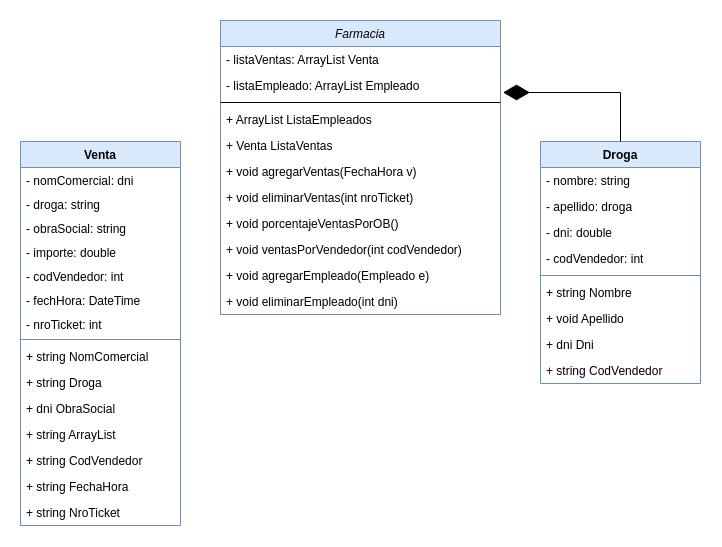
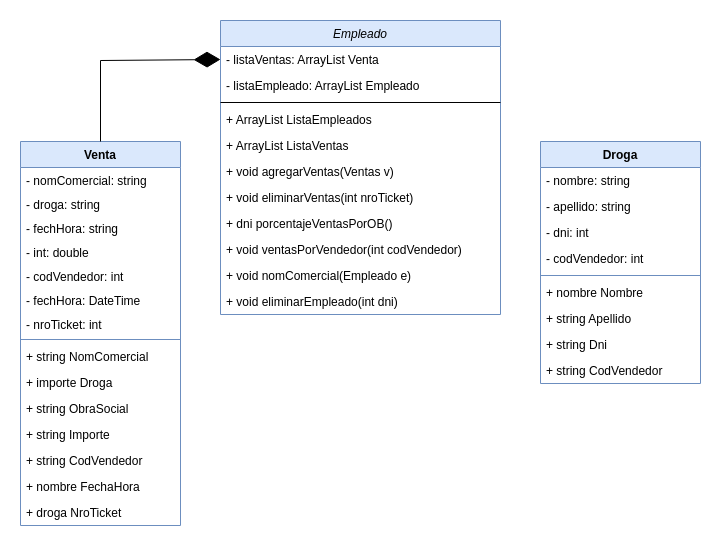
  <mxCell id="0" />
  <mxCell id="1" parent="0" />
- <mxCell id="2" value="Farmacia" style="swimlane;fontStyle=2;align=center;verticalAlign=top;childLayout=stackLayout;horizontal=1;startSize=26;horizontalStack=0;resizeParent=1;resizeLast=0;collapsible=1;marginBottom=0;rounded=0;shadow=0;strokeWidth=1;fillColor=#dae8fc;strokeColor=#6c8ebf;" parent="1" vertex="1"><mxGeometry x="220" y="20" width="280" height="294" as="geometry"><mxRectangle x="230" y="140" width="160" height="26" as="alternateBounds" /></mxGeometry></mxCell>
+ <mxCell id="2" value="Empleado" style="swimlane;fontStyle=2;align=center;verticalAlign=top;childLayout=stackLayout;horizontal=1;startSize=26;horizontalStack=0;resizeParent=1;resizeLast=0;collapsible=1;marginBottom=0;rounded=0;shadow=0;strokeWidth=1;fillColor=#dae8fc;strokeColor=#6c8ebf;" parent="1" vertex="1"><mxGeometry x="220" y="20" width="280" height="294" as="geometry"><mxRectangle x="230" y="140" width="160" height="26" as="alternateBounds" /></mxGeometry></mxCell>
  <mxCell id="3" value="- listaVentas: ArrayList Venta" style="text;align=left;verticalAlign=top;spacingLeft=4;spacingRight=4;overflow=hidden;rotatable=0;points=[[0,0.5],[1,0.5]];portConstraint=eastwest;" parent="2" vertex="1"><mxGeometry y="26" width="280" height="26" as="geometry" /></mxCell>
  <mxCell id="4" value="- listaEmpleado: ArrayList Empleado" style="text;align=left;verticalAlign=top;spacingLeft=4;spacingRight=4;overflow=hidden;rotatable=0;points=[[0,0.5],[1,0.5]];portConstraint=eastwest;rounded=0;shadow=0;html=0;" parent="2" vertex="1"><mxGeometry y="52" width="280" height="26" as="geometry" /></mxCell>
  <mxCell id="5" value="" style="line;html=1;strokeWidth=1;align=left;verticalAlign=middle;spacingTop=-1;spacingLeft=3;spacingRight=3;rotatable=0;labelPosition=right;points=[];portConstraint=eastwest;" parent="2" vertex="1"><mxGeometry y="78" width="280" height="8" as="geometry" /></mxCell>
  <mxCell id="6" value="+ ArrayList ListaEmpleados" style="text;align=left;verticalAlign=top;spacingLeft=4;spacingRight=4;overflow=hidden;rotatable=0;points=[[0,0.5],[1,0.5]];portConstraint=eastwest;rounded=0;shadow=0;html=0;" vertex="1" parent="2"><mxGeometry y="86" width="280" height="26" as="geometry" /></mxCell>
- <mxCell id="7" value="+ Venta ListaVentas" style="text;align=left;verticalAlign=top;spacingLeft=4;spacingRight=4;overflow=hidden;rotatable=0;points=[[0,0.5],[1,0.5]];portConstraint=eastwest;rounded=0;shadow=0;html=0;" vertex="1" parent="2"><mxGeometry y="112" width="280" height="26" as="geometry" /></mxCell>
- <mxCell id="8" value="+ void agregarVentas(FechaHora v)" style="text;align=left;verticalAlign=top;spacingLeft=4;spacingRight=4;overflow=hidden;rotatable=0;points=[[0,0.5],[1,0.5]];portConstraint=eastwest;rounded=0;shadow=0;html=0;" vertex="1" parent="2"><mxGeometry y="138" width="280" height="26" as="geometry" /></mxCell>
+ <mxCell id="7" value="+ ArrayList ListaVentas" style="text;align=left;verticalAlign=top;spacingLeft=4;spacingRight=4;overflow=hidden;rotatable=0;points=[[0,0.5],[1,0.5]];portConstraint=eastwest;rounded=0;shadow=0;html=0;" vertex="1" parent="2"><mxGeometry y="112" width="280" height="26" as="geometry" /></mxCell>
+ <mxCell id="8" value="+ void agregarVentas(Ventas v)" style="text;align=left;verticalAlign=top;spacingLeft=4;spacingRight=4;overflow=hidden;rotatable=0;points=[[0,0.5],[1,0.5]];portConstraint=eastwest;rounded=0;shadow=0;html=0;" vertex="1" parent="2"><mxGeometry y="138" width="280" height="26" as="geometry" /></mxCell>
  <mxCell id="9" value="+ void eliminarVentas(int nroTicket)" style="text;align=left;verticalAlign=top;spacingLeft=4;spacingRight=4;overflow=hidden;rotatable=0;points=[[0,0.5],[1,0.5]];portConstraint=eastwest;rounded=0;shadow=0;html=0;" vertex="1" parent="2"><mxGeometry y="164" width="280" height="26" as="geometry" /></mxCell>
- <mxCell id="10" value="+ void porcentajeVentasPorOB()" style="text;align=left;verticalAlign=top;spacingLeft=4;spacingRight=4;overflow=hidden;rotatable=0;points=[[0,0.5],[1,0.5]];portConstraint=eastwest;rounded=0;shadow=0;html=0;" vertex="1" parent="2"><mxGeometry y="190" width="280" height="26" as="geometry" /></mxCell>
+ <mxCell id="10" value="+ dni porcentajeVentasPorOB()" style="text;align=left;verticalAlign=top;spacingLeft=4;spacingRight=4;overflow=hidden;rotatable=0;points=[[0,0.5],[1,0.5]];portConstraint=eastwest;rounded=0;shadow=0;html=0;" vertex="1" parent="2"><mxGeometry y="190" width="280" height="26" as="geometry" /></mxCell>
  <mxCell id="11" value="+ void ventasPorVendedor(int codVendedor)" style="text;align=left;verticalAlign=top;spacingLeft=4;spacingRight=4;overflow=hidden;rotatable=0;points=[[0,0.5],[1,0.5]];portConstraint=eastwest;rounded=0;shadow=0;html=0;" vertex="1" parent="2"><mxGeometry y="216" width="280" height="26" as="geometry" /></mxCell>
- <mxCell id="12" value="+ void agregarEmpleado(Empleado e)" style="text;align=left;verticalAlign=top;spacingLeft=4;spacingRight=4;overflow=hidden;rotatable=0;points=[[0,0.5],[1,0.5]];portConstraint=eastwest;rounded=0;shadow=0;html=0;" vertex="1" parent="2"><mxGeometry y="242" width="280" height="26" as="geometry" /></mxCell>
+ <mxCell id="12" value="+ void nomComercial(Empleado e)" style="text;align=left;verticalAlign=top;spacingLeft=4;spacingRight=4;overflow=hidden;rotatable=0;points=[[0,0.5],[1,0.5]];portConstraint=eastwest;rounded=0;shadow=0;html=0;" vertex="1" parent="2"><mxGeometry y="242" width="280" height="26" as="geometry" /></mxCell>
  <mxCell id="13" value="+ void eliminarEmpleado(int dni)" style="text;align=left;verticalAlign=top;spacingLeft=4;spacingRight=4;overflow=hidden;rotatable=0;points=[[0,0.5],[1,0.5]];portConstraint=eastwest;rounded=0;shadow=0;html=0;" vertex="1" parent="2"><mxGeometry y="268" width="280" height="26" as="geometry" /></mxCell>
  <mxCell id="14" value="Venta" style="swimlane;fontStyle=1;align=center;verticalAlign=top;childLayout=stackLayout;horizontal=1;startSize=26;horizontalStack=0;resizeParent=1;resizeParentMax=0;resizeLast=0;collapsible=1;marginBottom=0;fillColor=#dae8fc;strokeColor=#6c8ebf;" parent="1" vertex="1"><mxGeometry x="20" y="141" width="160" height="384" as="geometry" /></mxCell>
- <mxCell id="15" value="- nomComercial: dni" style="text;strokeColor=none;fillColor=none;align=left;verticalAlign=top;spacingLeft=4;spacingRight=4;overflow=hidden;rotatable=0;points=[[0,0.5],[1,0.5]];portConstraint=eastwest;" parent="14" vertex="1"><mxGeometry y="26" width="160" height="24" as="geometry" /></mxCell>
+ <mxCell id="15" value="- nomComercial: string" style="text;strokeColor=none;fillColor=none;align=left;verticalAlign=top;spacingLeft=4;spacingRight=4;overflow=hidden;rotatable=0;points=[[0,0.5],[1,0.5]];portConstraint=eastwest;" parent="14" vertex="1"><mxGeometry y="26" width="160" height="24" as="geometry" /></mxCell>
  <mxCell id="16" value="- droga: string" style="text;strokeColor=none;fillColor=none;align=left;verticalAlign=top;spacingLeft=4;spacingRight=4;overflow=hidden;rotatable=0;points=[[0,0.5],[1,0.5]];portConstraint=eastwest;" parent="14" vertex="1"><mxGeometry y="50" width="160" height="24" as="geometry" /></mxCell>
- <mxCell id="17" value="- obraSocial: string" style="text;strokeColor=none;fillColor=none;align=left;verticalAlign=top;spacingLeft=4;spacingRight=4;overflow=hidden;rotatable=0;points=[[0,0.5],[1,0.5]];portConstraint=eastwest;" parent="14" vertex="1"><mxGeometry y="74" width="160" height="24" as="geometry" /></mxCell>
- <mxCell id="18" value="- importe: double" style="text;strokeColor=none;fillColor=none;align=left;verticalAlign=top;spacingLeft=4;spacingRight=4;overflow=hidden;rotatable=0;points=[[0,0.5],[1,0.5]];portConstraint=eastwest;" parent="14" vertex="1"><mxGeometry y="98" width="160" height="24" as="geometry" /></mxCell>
+ <mxCell id="17" value="- fechHora: string" style="text;strokeColor=none;fillColor=none;align=left;verticalAlign=top;spacingLeft=4;spacingRight=4;overflow=hidden;rotatable=0;points=[[0,0.5],[1,0.5]];portConstraint=eastwest;" parent="14" vertex="1"><mxGeometry y="74" width="160" height="24" as="geometry" /></mxCell>
+ <mxCell id="18" value="- int: double" style="text;strokeColor=none;fillColor=none;align=left;verticalAlign=top;spacingLeft=4;spacingRight=4;overflow=hidden;rotatable=0;points=[[0,0.5],[1,0.5]];portConstraint=eastwest;" parent="14" vertex="1"><mxGeometry y="98" width="160" height="24" as="geometry" /></mxCell>
  <mxCell id="19" value="- codVendedor: int" style="text;strokeColor=none;fillColor=none;align=left;verticalAlign=top;spacingLeft=4;spacingRight=4;overflow=hidden;rotatable=0;points=[[0,0.5],[1,0.5]];portConstraint=eastwest;" parent="14" vertex="1"><mxGeometry y="122" width="160" height="24" as="geometry" /></mxCell>
  <mxCell id="20" value="- fechHora: DateTime" style="text;strokeColor=none;fillColor=none;align=left;verticalAlign=top;spacingLeft=4;spacingRight=4;overflow=hidden;rotatable=0;points=[[0,0.5],[1,0.5]];portConstraint=eastwest;" parent="14" vertex="1"><mxGeometry y="146" width="160" height="24" as="geometry" /></mxCell>
  <mxCell id="21" value="- nroTicket: int" style="text;strokeColor=none;fillColor=none;align=left;verticalAlign=top;spacingLeft=4;spacingRight=4;overflow=hidden;rotatable=0;points=[[0,0.5],[1,0.5]];portConstraint=eastwest;" parent="14" vertex="1"><mxGeometry y="170" width="160" height="24" as="geometry" /></mxCell>
  <mxCell id="22" value="" style="line;strokeWidth=1;fillColor=none;align=left;verticalAlign=middle;spacingTop=-1;spacingLeft=3;spacingRight=3;rotatable=0;labelPosition=right;points=[];portConstraint=eastwest;strokeColor=inherit;" parent="14" vertex="1"><mxGeometry y="194" width="160" height="8" as="geometry" /></mxCell>
  <mxCell id="23" value="+ string NomComercial" style="text;strokeColor=none;fillColor=none;align=left;verticalAlign=top;spacingLeft=4;spacingRight=4;overflow=hidden;rotatable=0;points=[[0,0.5],[1,0.5]];portConstraint=eastwest;" parent="14" vertex="1"><mxGeometry y="202" width="160" height="26" as="geometry" /></mxCell>
- <mxCell id="24" value="+ string Droga" style="text;strokeColor=none;fillColor=none;align=left;verticalAlign=top;spacingLeft=4;spacingRight=4;overflow=hidden;rotatable=0;points=[[0,0.5],[1,0.5]];portConstraint=eastwest;" vertex="1" parent="14"><mxGeometry y="228" width="160" height="26" as="geometry" /></mxCell>
- <mxCell id="25" value="+ dni ObraSocial" style="text;strokeColor=none;fillColor=none;align=left;verticalAlign=top;spacingLeft=4;spacingRight=4;overflow=hidden;rotatable=0;points=[[0,0.5],[1,0.5]];portConstraint=eastwest;" vertex="1" parent="14"><mxGeometry y="254" width="160" height="26" as="geometry" /></mxCell>
- <mxCell id="26" value="+ string ArrayList" style="text;strokeColor=none;fillColor=none;align=left;verticalAlign=top;spacingLeft=4;spacingRight=4;overflow=hidden;rotatable=0;points=[[0,0.5],[1,0.5]];portConstraint=eastwest;" vertex="1" parent="14"><mxGeometry y="280" width="160" height="26" as="geometry" /></mxCell>
+ <mxCell id="24" value="+ importe Droga" style="text;strokeColor=none;fillColor=none;align=left;verticalAlign=top;spacingLeft=4;spacingRight=4;overflow=hidden;rotatable=0;points=[[0,0.5],[1,0.5]];portConstraint=eastwest;" vertex="1" parent="14"><mxGeometry y="228" width="160" height="26" as="geometry" /></mxCell>
+ <mxCell id="25" value="+ string ObraSocial" style="text;strokeColor=none;fillColor=none;align=left;verticalAlign=top;spacingLeft=4;spacingRight=4;overflow=hidden;rotatable=0;points=[[0,0.5],[1,0.5]];portConstraint=eastwest;" vertex="1" parent="14"><mxGeometry y="254" width="160" height="26" as="geometry" /></mxCell>
+ <mxCell id="26" value="+ string Importe" style="text;strokeColor=none;fillColor=none;align=left;verticalAlign=top;spacingLeft=4;spacingRight=4;overflow=hidden;rotatable=0;points=[[0,0.5],[1,0.5]];portConstraint=eastwest;" vertex="1" parent="14"><mxGeometry y="280" width="160" height="26" as="geometry" /></mxCell>
  <mxCell id="27" value="+ string CodVendedor" style="text;strokeColor=none;fillColor=none;align=left;verticalAlign=top;spacingLeft=4;spacingRight=4;overflow=hidden;rotatable=0;points=[[0,0.5],[1,0.5]];portConstraint=eastwest;" vertex="1" parent="14"><mxGeometry y="306" width="160" height="26" as="geometry" /></mxCell>
- <mxCell id="28" value="+ string FechaHora" style="text;strokeColor=none;fillColor=none;align=left;verticalAlign=top;spacingLeft=4;spacingRight=4;overflow=hidden;rotatable=0;points=[[0,0.5],[1,0.5]];portConstraint=eastwest;" vertex="1" parent="14"><mxGeometry y="332" width="160" height="26" as="geometry" /></mxCell>
- <mxCell id="29" value="+ string NroTicket" style="text;strokeColor=none;fillColor=none;align=left;verticalAlign=top;spacingLeft=4;spacingRight=4;overflow=hidden;rotatable=0;points=[[0,0.5],[1,0.5]];portConstraint=eastwest;" vertex="1" parent="14"><mxGeometry y="358" width="160" height="26" as="geometry" /></mxCell>
+ <mxCell id="28" value="+ nombre FechaHora" style="text;strokeColor=none;fillColor=none;align=left;verticalAlign=top;spacingLeft=4;spacingRight=4;overflow=hidden;rotatable=0;points=[[0,0.5],[1,0.5]];portConstraint=eastwest;" vertex="1" parent="14"><mxGeometry y="332" width="160" height="26" as="geometry" /></mxCell>
+ <mxCell id="29" value="+ droga NroTicket" style="text;strokeColor=none;fillColor=none;align=left;verticalAlign=top;spacingLeft=4;spacingRight=4;overflow=hidden;rotatable=0;points=[[0,0.5],[1,0.5]];portConstraint=eastwest;" vertex="1" parent="14"><mxGeometry y="358" width="160" height="26" as="geometry" /></mxCell>
  <mxCell id="30" value="Droga" style="swimlane;fontStyle=1;align=center;verticalAlign=top;childLayout=stackLayout;horizontal=1;startSize=26;horizontalStack=0;resizeParent=1;resizeParentMax=0;resizeLast=0;collapsible=1;marginBottom=0;fillColor=#dae8fc;strokeColor=#6c8ebf;" parent="1" vertex="1"><mxGeometry x="540" y="141" width="160" height="242" as="geometry" /></mxCell>
  <mxCell id="31" value="- nombre: string" style="text;strokeColor=none;fillColor=none;align=left;verticalAlign=top;spacingLeft=4;spacingRight=4;overflow=hidden;rotatable=0;points=[[0,0.5],[1,0.5]];portConstraint=eastwest;" parent="30" vertex="1"><mxGeometry y="26" width="160" height="26" as="geometry" /></mxCell>
- <mxCell id="32" value="- apellido: droga" style="text;strokeColor=none;fillColor=none;align=left;verticalAlign=top;spacingLeft=4;spacingRight=4;overflow=hidden;rotatable=0;points=[[0,0.5],[1,0.5]];portConstraint=eastwest;" parent="30" vertex="1"><mxGeometry y="52" width="160" height="26" as="geometry" /></mxCell>
- <mxCell id="33" value="- dni: double" style="text;strokeColor=none;fillColor=none;align=left;verticalAlign=top;spacingLeft=4;spacingRight=4;overflow=hidden;rotatable=0;points=[[0,0.5],[1,0.5]];portConstraint=eastwest;" parent="30" vertex="1"><mxGeometry y="78" width="160" height="26" as="geometry" /></mxCell>
+ <mxCell id="32" value="- apellido: string" style="text;strokeColor=none;fillColor=none;align=left;verticalAlign=top;spacingLeft=4;spacingRight=4;overflow=hidden;rotatable=0;points=[[0,0.5],[1,0.5]];portConstraint=eastwest;" parent="30" vertex="1"><mxGeometry y="52" width="160" height="26" as="geometry" /></mxCell>
+ <mxCell id="33" value="- dni: int" style="text;strokeColor=none;fillColor=none;align=left;verticalAlign=top;spacingLeft=4;spacingRight=4;overflow=hidden;rotatable=0;points=[[0,0.5],[1,0.5]];portConstraint=eastwest;" parent="30" vertex="1"><mxGeometry y="78" width="160" height="26" as="geometry" /></mxCell>
  <mxCell id="34" value="- codVendedor: int" style="text;strokeColor=none;fillColor=none;align=left;verticalAlign=top;spacingLeft=4;spacingRight=4;overflow=hidden;rotatable=0;points=[[0,0.5],[1,0.5]];portConstraint=eastwest;" parent="30" vertex="1"><mxGeometry y="104" width="160" height="26" as="geometry" /></mxCell>
  <mxCell id="35" value="" style="line;strokeWidth=1;fillColor=none;align=left;verticalAlign=middle;spacingTop=-1;spacingLeft=3;spacingRight=3;rotatable=0;labelPosition=right;points=[];portConstraint=eastwest;strokeColor=inherit;" parent="30" vertex="1"><mxGeometry y="130" width="160" height="8" as="geometry" /></mxCell>
- <mxCell id="36" value="+ string Nombre" style="text;strokeColor=none;fillColor=none;align=left;verticalAlign=top;spacingLeft=4;spacingRight=4;overflow=hidden;rotatable=0;points=[[0,0.5],[1,0.5]];portConstraint=eastwest;" parent="30" vertex="1"><mxGeometry y="138" width="160" height="26" as="geometry" /></mxCell>
- <mxCell id="37" value="+ void Apellido" style="text;strokeColor=none;fillColor=none;align=left;verticalAlign=top;spacingLeft=4;spacingRight=4;overflow=hidden;rotatable=0;points=[[0,0.5],[1,0.5]];portConstraint=eastwest;" vertex="1" parent="30"><mxGeometry y="164" width="160" height="26" as="geometry" /></mxCell>
- <mxCell id="38" value="+ dni Dni" style="text;strokeColor=none;fillColor=none;align=left;verticalAlign=top;spacingLeft=4;spacingRight=4;overflow=hidden;rotatable=0;points=[[0,0.5],[1,0.5]];portConstraint=eastwest;" vertex="1" parent="30"><mxGeometry y="190" width="160" height="26" as="geometry" /></mxCell>
+ <mxCell id="36" value="+ nombre Nombre" style="text;strokeColor=none;fillColor=none;align=left;verticalAlign=top;spacingLeft=4;spacingRight=4;overflow=hidden;rotatable=0;points=[[0,0.5],[1,0.5]];portConstraint=eastwest;" parent="30" vertex="1"><mxGeometry y="138" width="160" height="26" as="geometry" /></mxCell>
+ <mxCell id="37" value="+ string Apellido" style="text;strokeColor=none;fillColor=none;align=left;verticalAlign=top;spacingLeft=4;spacingRight=4;overflow=hidden;rotatable=0;points=[[0,0.5],[1,0.5]];portConstraint=eastwest;" vertex="1" parent="30"><mxGeometry y="164" width="160" height="26" as="geometry" /></mxCell>
+ <mxCell id="38" value="+ string Dni" style="text;strokeColor=none;fillColor=none;align=left;verticalAlign=top;spacingLeft=4;spacingRight=4;overflow=hidden;rotatable=0;points=[[0,0.5],[1,0.5]];portConstraint=eastwest;" vertex="1" parent="30"><mxGeometry y="190" width="160" height="26" as="geometry" /></mxCell>
  <mxCell id="39" value="+ string CodVendedor" style="text;strokeColor=none;fillColor=none;align=left;verticalAlign=top;spacingLeft=4;spacingRight=4;overflow=hidden;rotatable=0;points=[[0,0.5],[1,0.5]];portConstraint=eastwest;" vertex="1" parent="30"><mxGeometry y="216" width="160" height="26" as="geometry" /></mxCell>
- <mxCell id="41" value="" style="endArrow=diamondThin;endFill=1;endSize=24;html=1;rounded=0;exitX=0.5;exitY=0;exitDx=0;exitDy=0;entryX=1.009;entryY=0.769;entryDx=0;entryDy=0;entryPerimeter=0;" parent="1" source="30" target="4" edge="1"><mxGeometry width="160" relative="1" as="geometry"><mxPoint x="270" y="330" as="sourcePoint" /><mxPoint x="430" y="330" as="targetPoint" /><Array as="points"><mxPoint x="620" y="92" /></Array></mxGeometry></mxCell>
+ <mxCell id="40" value="" style="endArrow=diamondThin;endFill=1;endSize=24;html=1;rounded=0;exitX=0.5;exitY=0;exitDx=0;exitDy=0;entryX=0;entryY=0.5;entryDx=0;entryDy=0;" parent="1" source="14" target="3" edge="1"><mxGeometry width="160" relative="1" as="geometry"><mxPoint x="270" y="330" as="sourcePoint" /><mxPoint x="240" y="50" as="targetPoint" /><Array as="points"><mxPoint x="100" y="60" /></Array></mxGeometry></mxCell>
